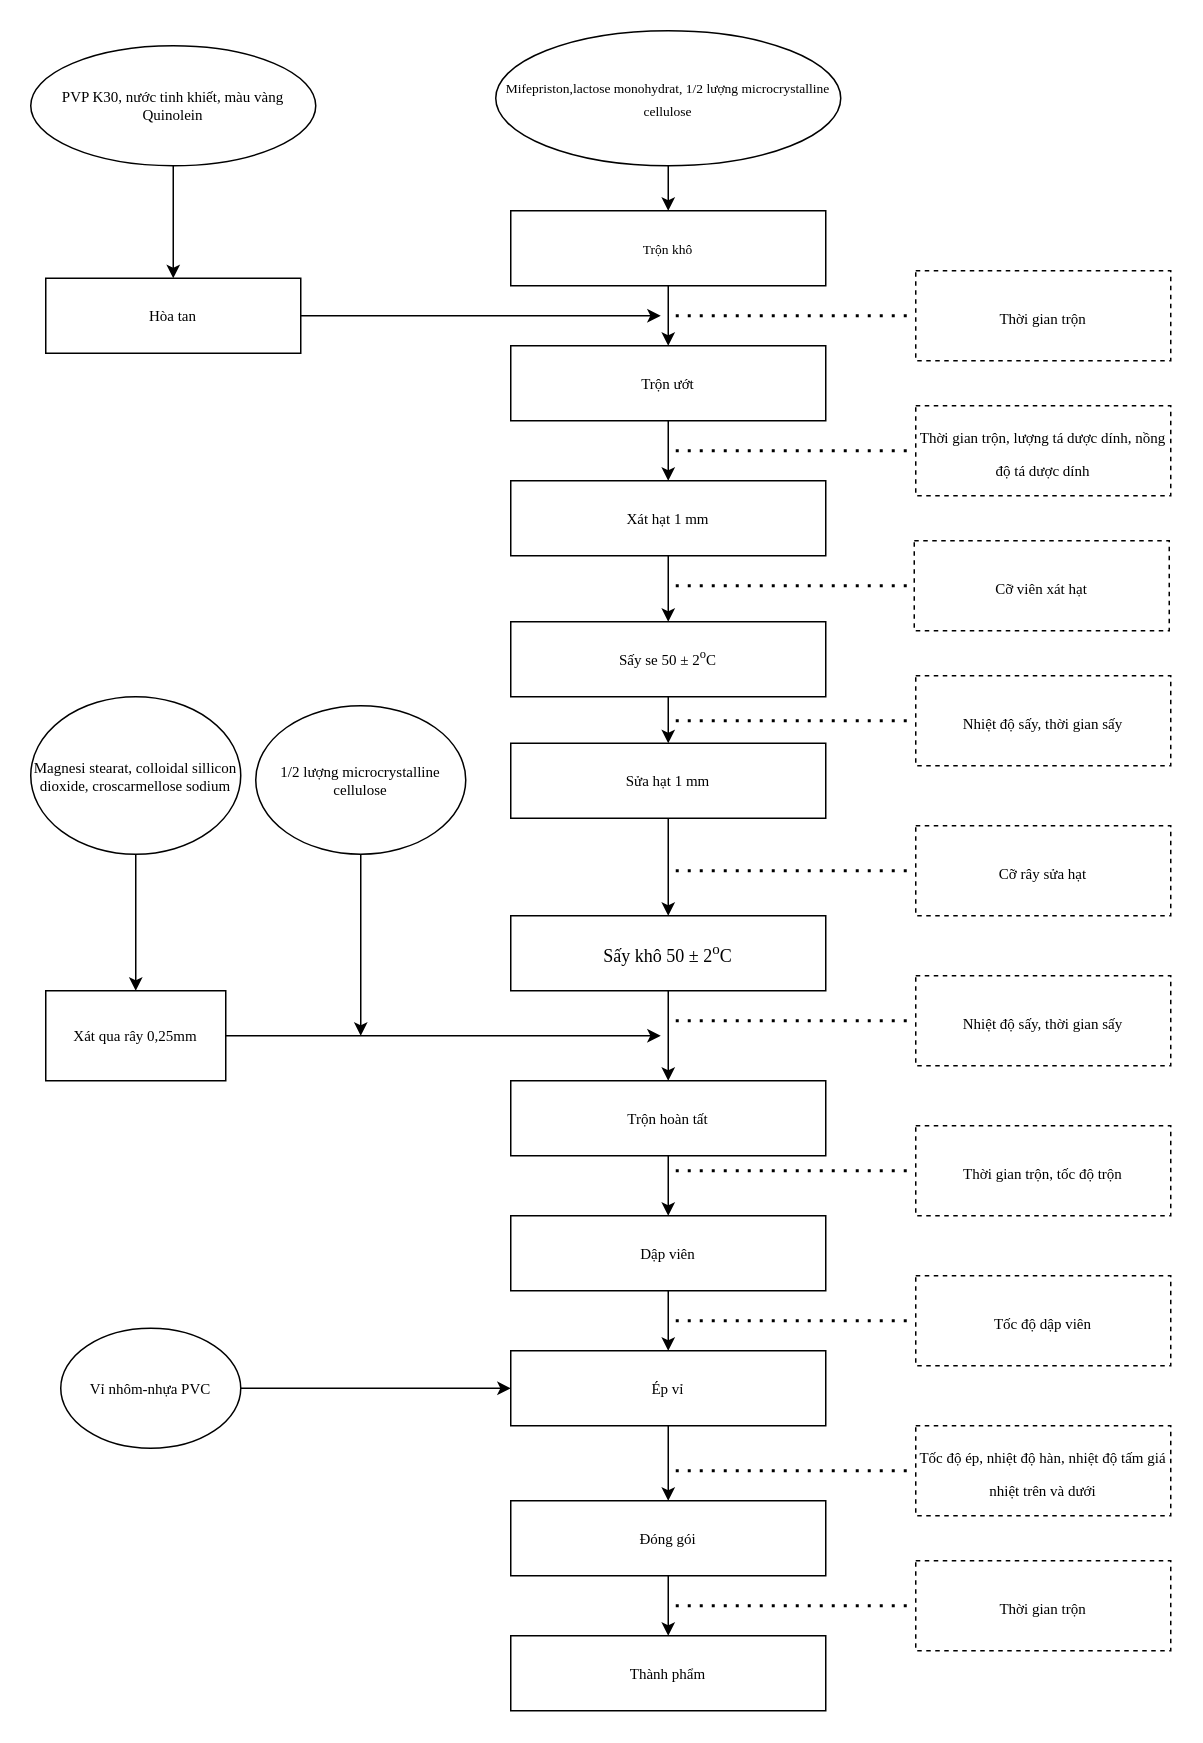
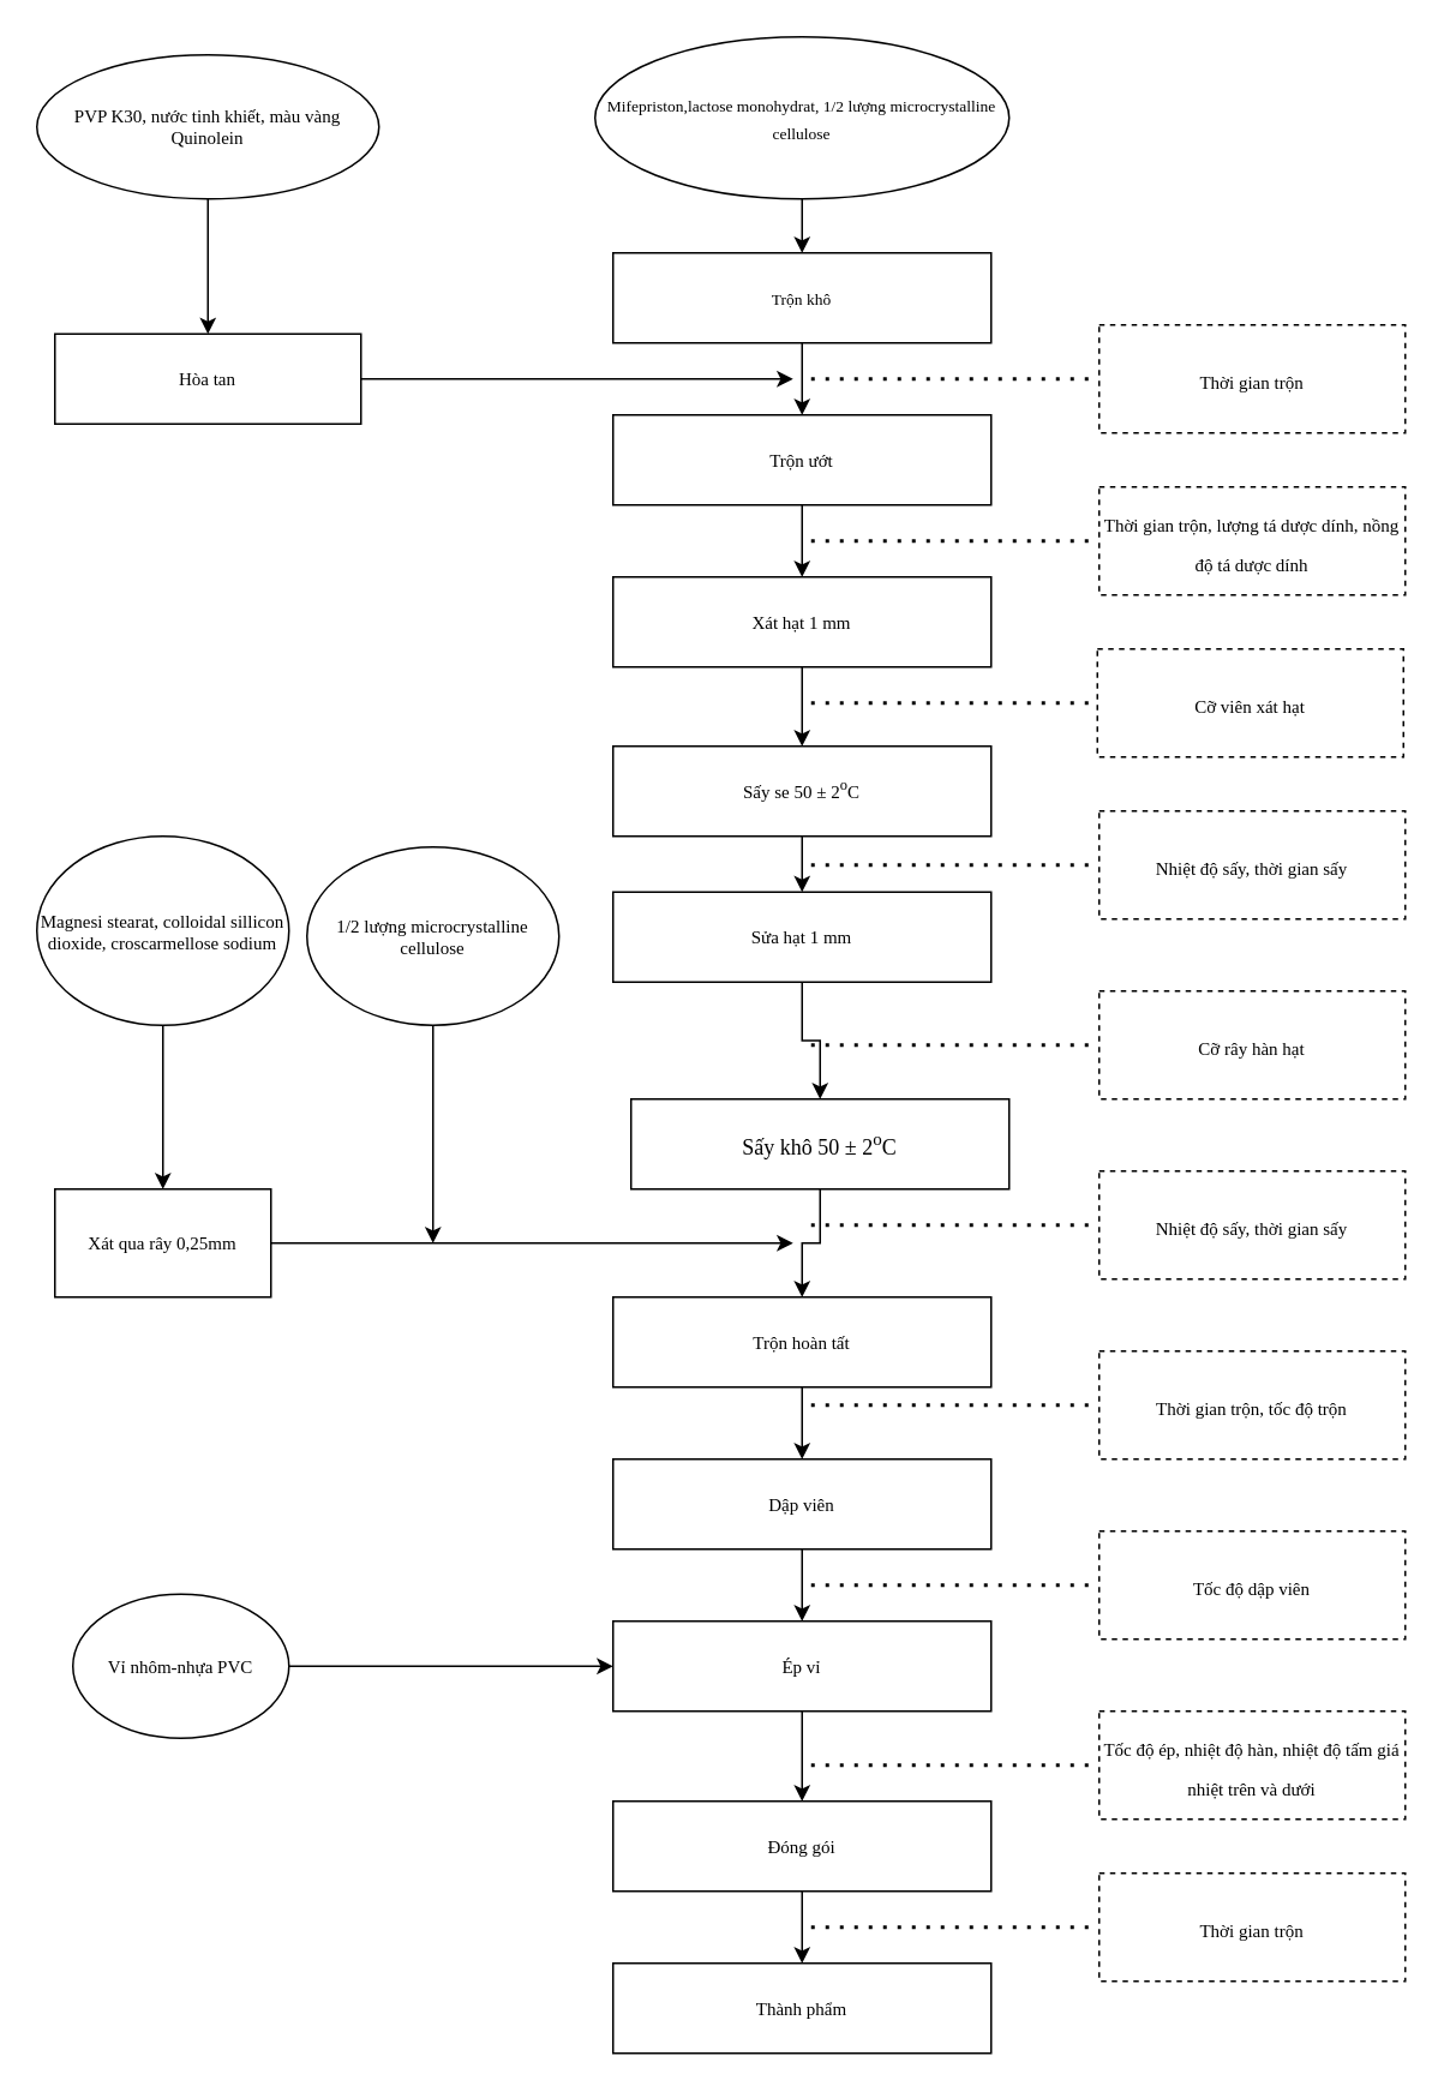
  <mxCell id="0" />
  <mxCell id="1" parent="0" />
  <mxCell id="2" value="" style="edgeStyle=orthogonalEdgeStyle;rounded=0;orthogonalLoop=1;jettySize=auto;html=1;fontSize=9;fontFamily=Times New Roman;" edge="1" parent="1" source="3" target="5"><mxGeometry relative="1" as="geometry" /></mxCell>
  <mxCell id="3" value="&lt;font style=&quot;font-size: 9px;&quot;&gt;Mifepriston,lactose monohydrat, 1/2 lượng microcrystalline cellulose&lt;/font&gt;" style="ellipse;whiteSpace=wrap;html=1;fontFamily=Times New Roman;" vertex="1" parent="1"><mxGeometry x="330" y="20" width="230" height="90" as="geometry" /></mxCell>
  <mxCell id="4" value="" style="edgeStyle=orthogonalEdgeStyle;rounded=0;orthogonalLoop=1;jettySize=auto;html=1;fontSize=18;fontFamily=Times New Roman;" edge="1" parent="1" source="5" target="7"><mxGeometry relative="1" as="geometry" /></mxCell>
  <mxCell id="5" value="&lt;font style=&quot;font-size: 9px;&quot;&gt;Trộn khô&lt;/font&gt;" style="whiteSpace=wrap;html=1;fontFamily=Times New Roman;" vertex="1" parent="1"><mxGeometry x="340" y="140" width="210" height="50" as="geometry" /></mxCell>
  <mxCell id="6" value="" style="edgeStyle=orthogonalEdgeStyle;rounded=0;orthogonalLoop=1;jettySize=auto;html=1;fontSize=18;fontFamily=Times New Roman;" edge="1" parent="1" source="7" target="9"><mxGeometry relative="1" as="geometry" /></mxCell>
  <mxCell id="7" value="&lt;font style=&quot;font-size: 10px;&quot;&gt;Trộn ướt&lt;/font&gt;" style="whiteSpace=wrap;html=1;fontFamily=Times New Roman;" vertex="1" parent="1"><mxGeometry x="340" y="230" width="210" height="50" as="geometry" /></mxCell>
  <mxCell id="8" value="" style="edgeStyle=orthogonalEdgeStyle;rounded=0;orthogonalLoop=1;jettySize=auto;html=1;fontSize=18;fontFamily=Times New Roman;" edge="1" parent="1" source="9" target="11"><mxGeometry relative="1" as="geometry" /></mxCell>
  <mxCell id="9" value="&lt;font style=&quot;font-size: 10px;&quot;&gt;Xát hạt 1 mm&lt;/font&gt;" style="whiteSpace=wrap;html=1;fontFamily=Times New Roman;" vertex="1" parent="1"><mxGeometry x="340" y="320" width="210" height="50" as="geometry" /></mxCell>
  <mxCell id="10" value="" style="edgeStyle=orthogonalEdgeStyle;rounded=0;orthogonalLoop=1;jettySize=auto;html=1;fontSize=18;fontFamily=Times New Roman;" edge="1" parent="1" source="11" target="13"><mxGeometry relative="1" as="geometry" /></mxCell>
  <mxCell id="11" value="&lt;font style=&quot;font-size: 10px;&quot;&gt;Sấy se 50&lt;span lang=&quot;EN-US&quot;&gt; ± 2&lt;sup&gt;o&lt;/sup&gt;C&lt;br&gt;&lt;/span&gt;&lt;/font&gt;" style="whiteSpace=wrap;html=1;fontFamily=Times New Roman;" vertex="1" parent="1"><mxGeometry x="340" y="414" width="210" height="50" as="geometry" /></mxCell>
  <mxCell id="12" value="" style="edgeStyle=orthogonalEdgeStyle;rounded=0;orthogonalLoop=1;jettySize=auto;html=1;fontSize=18;fontFamily=Times New Roman;" edge="1" parent="1" source="13" target="15"><mxGeometry relative="1" as="geometry" /></mxCell>
  <mxCell id="13" value="&lt;font style=&quot;font-size: 10px;&quot;&gt;Sửa hạt 1 mm&lt;br&gt;&lt;/font&gt;" style="whiteSpace=wrap;html=1;fontFamily=Times New Roman;" vertex="1" parent="1"><mxGeometry x="340" y="495" width="210" height="50" as="geometry" /></mxCell>
  <mxCell id="14" value="" style="edgeStyle=orthogonalEdgeStyle;rounded=0;orthogonalLoop=1;jettySize=auto;html=1;fontSize=18;fontFamily=Times New Roman;" edge="1" parent="1" source="15" target="17"><mxGeometry relative="1" as="geometry" /></mxCell>
- <mxCell id="15" value="Sấy khô 50&lt;span lang=&quot;EN-US&quot;&gt; ± 2&lt;sup&gt;o&lt;/sup&gt;C&lt;/span&gt;" style="whiteSpace=wrap;html=1;fontFamily=Times New Roman;" vertex="1" parent="1"><mxGeometry x="340" y="610" width="210" height="50" as="geometry" /></mxCell>
+ <mxCell id="15" value="Sấy khô 50&lt;span lang=&quot;EN-US&quot;&gt; ± 2&lt;sup&gt;o&lt;/sup&gt;C&lt;/span&gt;" style="whiteSpace=wrap;html=1;fontFamily=Times New Roman;" vertex="1" parent="1"><mxGeometry x="350" y="610" width="210" height="50" as="geometry" /></mxCell>
  <mxCell id="16" value="" style="edgeStyle=orthogonalEdgeStyle;rounded=0;orthogonalLoop=1;jettySize=auto;html=1;fontSize=18;fontFamily=Times New Roman;" edge="1" parent="1" source="17" target="19"><mxGeometry relative="1" as="geometry" /></mxCell>
  <mxCell id="17" value="&lt;font style=&quot;font-size: 10px;&quot;&gt;Trộn hoàn tất&lt;/font&gt;" style="whiteSpace=wrap;html=1;fontFamily=Times New Roman;" vertex="1" parent="1"><mxGeometry x="340" y="720" width="210" height="50" as="geometry" /></mxCell>
  <mxCell id="18" value="" style="edgeStyle=orthogonalEdgeStyle;rounded=0;orthogonalLoop=1;jettySize=auto;html=1;fontSize=18;fontFamily=Times New Roman;" edge="1" parent="1" source="19" target="21"><mxGeometry relative="1" as="geometry" /></mxCell>
  <mxCell id="19" value="&lt;font style=&quot;font-size: 10px;&quot;&gt;Dập viên&lt;/font&gt;" style="whiteSpace=wrap;html=1;fontFamily=Times New Roman;" vertex="1" parent="1"><mxGeometry x="340" y="810" width="210" height="50" as="geometry" /></mxCell>
  <mxCell id="20" value="" style="edgeStyle=orthogonalEdgeStyle;rounded=0;orthogonalLoop=1;jettySize=auto;html=1;fontSize=18;fontFamily=Times New Roman;" edge="1" parent="1" source="21" target="23"><mxGeometry relative="1" as="geometry" /></mxCell>
  <mxCell id="21" value="&lt;font style=&quot;font-size: 10px;&quot;&gt;Ép vỉ&lt;/font&gt;" style="whiteSpace=wrap;html=1;fontFamily=Times New Roman;" vertex="1" parent="1"><mxGeometry x="340" y="900" width="210" height="50" as="geometry" /></mxCell>
  <mxCell id="22" value="" style="edgeStyle=orthogonalEdgeStyle;rounded=0;orthogonalLoop=1;jettySize=auto;html=1;fontSize=18;fontFamily=Times New Roman;" edge="1" parent="1" source="23" target="24"><mxGeometry relative="1" as="geometry" /></mxCell>
  <mxCell id="23" value="&lt;font style=&quot;font-size: 10px;&quot;&gt;Đóng gói&lt;/font&gt;" style="whiteSpace=wrap;html=1;fontFamily=Times New Roman;" vertex="1" parent="1"><mxGeometry x="340" y="1000" width="210" height="50" as="geometry" /></mxCell>
  <mxCell id="24" value="&lt;font style=&quot;font-size: 10px;&quot;&gt;Thành phẩm&lt;/font&gt;" style="whiteSpace=wrap;html=1;fontFamily=Times New Roman;" vertex="1" parent="1"><mxGeometry x="340" y="1090" width="210" height="50" as="geometry" /></mxCell>
  <mxCell id="25" value="&lt;font style=&quot;font-size: 10px;&quot;&gt;Thời gian trộn&lt;/font&gt;" style="rounded=0;whiteSpace=wrap;html=1;fontSize=18;dashed=1;fontFamily=Times New Roman;" vertex="1" parent="1"><mxGeometry x="610" y="180" width="170" height="60" as="geometry" /></mxCell>
  <mxCell id="26" value="" style="endArrow=none;dashed=1;html=1;dashPattern=1 3;strokeWidth=2;rounded=0;fontSize=18;entryX=0;entryY=0.5;entryDx=0;entryDy=0;fontFamily=Times New Roman;" edge="1" parent="1" target="25"><mxGeometry width="50" height="50" relative="1" as="geometry"><mxPoint x="450" y="210" as="sourcePoint" /><mxPoint x="570" y="390" as="targetPoint" /></mxGeometry></mxCell>
  <mxCell id="27" value="&lt;div&gt;&lt;font style=&quot;font-size: 10px;&quot;&gt;Thời gian trộn, lượng tá dược dính, nồng độ tá dược dính&lt;/font&gt;&lt;/div&gt;" style="rounded=0;whiteSpace=wrap;html=1;fontSize=18;dashed=1;fontFamily=Times New Roman;" vertex="1" parent="1"><mxGeometry x="610" y="270" width="170" height="60" as="geometry" /></mxCell>
  <mxCell id="28" value="" style="endArrow=none;dashed=1;html=1;dashPattern=1 3;strokeWidth=2;rounded=0;fontSize=18;entryX=0;entryY=0.5;entryDx=0;entryDy=0;fontFamily=Times New Roman;" edge="1" parent="1" target="27"><mxGeometry width="50" height="50" relative="1" as="geometry"><mxPoint x="450" y="300" as="sourcePoint" /><mxPoint x="570" y="480" as="targetPoint" /></mxGeometry></mxCell>
  <mxCell id="29" value="&lt;font style=&quot;font-size: 10px;&quot;&gt;Cỡ viên xát hạt&lt;br&gt;&lt;/font&gt;" style="rounded=0;whiteSpace=wrap;html=1;fontSize=18;dashed=1;fontFamily=Times New Roman;" vertex="1" parent="1"><mxGeometry x="609" y="360" width="170" height="60" as="geometry" /></mxCell>
  <mxCell id="30" value="" style="endArrow=none;dashed=1;html=1;dashPattern=1 3;strokeWidth=2;rounded=0;fontSize=18;entryX=0;entryY=0.5;entryDx=0;entryDy=0;fontFamily=Times New Roman;" edge="1" parent="1" target="29"><mxGeometry width="50" height="50" relative="1" as="geometry"><mxPoint x="450" y="390" as="sourcePoint" /><mxPoint x="570" y="570" as="targetPoint" /></mxGeometry></mxCell>
  <mxCell id="31" value="&lt;font style=&quot;font-size: 10px;&quot;&gt;Nhiệt độ sấy, thời gian sấy&lt;br&gt;&lt;/font&gt;" style="rounded=0;whiteSpace=wrap;html=1;fontSize=18;dashed=1;fontFamily=Times New Roman;" vertex="1" parent="1"><mxGeometry x="610" y="450" width="170" height="60" as="geometry" /></mxCell>
  <mxCell id="32" value="" style="endArrow=none;dashed=1;html=1;dashPattern=1 3;strokeWidth=2;rounded=0;fontSize=18;entryX=0;entryY=0.5;entryDx=0;entryDy=0;fontFamily=Times New Roman;" edge="1" parent="1" target="31"><mxGeometry width="50" height="50" relative="1" as="geometry"><mxPoint x="450" y="480" as="sourcePoint" /><mxPoint x="570" y="660" as="targetPoint" /></mxGeometry></mxCell>
- <mxCell id="33" value="&lt;font style=&quot;font-size: 10px;&quot;&gt;Cỡ rây sửa hạt&lt;br&gt;&lt;/font&gt;" style="rounded=0;whiteSpace=wrap;html=1;fontSize=18;dashed=1;fontFamily=Times New Roman;" vertex="1" parent="1"><mxGeometry x="610" y="550" width="170" height="60" as="geometry" /></mxCell>
+ <mxCell id="33" value="&lt;font style=&quot;font-size: 10px;&quot;&gt;Cỡ rây hàn hạt&lt;br&gt;&lt;/font&gt;" style="rounded=0;whiteSpace=wrap;html=1;fontSize=18;dashed=1;fontFamily=Times New Roman;" vertex="1" parent="1"><mxGeometry x="610" y="550" width="170" height="60" as="geometry" /></mxCell>
  <mxCell id="34" value="" style="endArrow=none;dashed=1;html=1;dashPattern=1 3;strokeWidth=2;rounded=0;fontSize=18;entryX=0;entryY=0.5;entryDx=0;entryDy=0;fontFamily=Times New Roman;" edge="1" parent="1" target="33"><mxGeometry width="50" height="50" relative="1" as="geometry"><mxPoint x="450" y="580" as="sourcePoint" /><mxPoint x="570" y="760" as="targetPoint" /></mxGeometry></mxCell>
  <mxCell id="35" value="&lt;font style=&quot;font-size: 10px;&quot;&gt;Nhiệt độ sấy, thời gian sấy&lt;br&gt;&lt;/font&gt;" style="rounded=0;whiteSpace=wrap;html=1;fontSize=18;dashed=1;fontFamily=Times New Roman;" vertex="1" parent="1"><mxGeometry x="610" y="650" width="170" height="60" as="geometry" /></mxCell>
  <mxCell id="36" value="" style="endArrow=none;dashed=1;html=1;dashPattern=1 3;strokeWidth=2;rounded=0;fontSize=18;entryX=0;entryY=0.5;entryDx=0;entryDy=0;fontFamily=Times New Roman;" edge="1" parent="1" target="35"><mxGeometry width="50" height="50" relative="1" as="geometry"><mxPoint x="450" y="680" as="sourcePoint" /><mxPoint x="570" y="860" as="targetPoint" /></mxGeometry></mxCell>
  <mxCell id="37" value="&lt;font style=&quot;font-size: 10px;&quot;&gt;Thời gian trộn, tốc độ trộn&lt;br&gt;&lt;/font&gt;" style="rounded=0;whiteSpace=wrap;html=1;fontSize=18;dashed=1;fontFamily=Times New Roman;" vertex="1" parent="1"><mxGeometry x="610" y="750" width="170" height="60" as="geometry" /></mxCell>
  <mxCell id="38" value="" style="endArrow=none;dashed=1;html=1;dashPattern=1 3;strokeWidth=2;rounded=0;fontSize=18;entryX=0;entryY=0.5;entryDx=0;entryDy=0;fontFamily=Times New Roman;" edge="1" parent="1" target="37"><mxGeometry width="50" height="50" relative="1" as="geometry"><mxPoint x="450" y="780" as="sourcePoint" /><mxPoint x="570" y="960" as="targetPoint" /></mxGeometry></mxCell>
  <mxCell id="39" value="&lt;font style=&quot;font-size: 10px;&quot;&gt;Tốc độ dập viên&lt;br&gt;&lt;/font&gt;" style="rounded=0;whiteSpace=wrap;html=1;fontSize=18;dashed=1;fontFamily=Times New Roman;" vertex="1" parent="1"><mxGeometry x="610" y="850" width="170" height="60" as="geometry" /></mxCell>
  <mxCell id="40" value="" style="endArrow=none;dashed=1;html=1;dashPattern=1 3;strokeWidth=2;rounded=0;fontSize=18;entryX=0;entryY=0.5;entryDx=0;entryDy=0;fontFamily=Times New Roman;" edge="1" parent="1" target="39"><mxGeometry width="50" height="50" relative="1" as="geometry"><mxPoint x="450" y="880" as="sourcePoint" /><mxPoint x="570" y="1060" as="targetPoint" /></mxGeometry></mxCell>
  <mxCell id="41" value="&lt;font style=&quot;font-size: 10px;&quot;&gt;Tốc độ ép, nhiệt độ hàn, nhiệt độ tấm giá nhiệt trên và dưới&lt;br&gt;&lt;/font&gt;" style="rounded=0;whiteSpace=wrap;html=1;fontSize=18;dashed=1;fontFamily=Times New Roman;" vertex="1" parent="1"><mxGeometry x="610" y="950" width="170" height="60" as="geometry" /></mxCell>
  <mxCell id="42" value="" style="endArrow=none;dashed=1;html=1;dashPattern=1 3;strokeWidth=2;rounded=0;fontSize=18;entryX=0;entryY=0.5;entryDx=0;entryDy=0;fontFamily=Times New Roman;" edge="1" parent="1" target="41"><mxGeometry width="50" height="50" relative="1" as="geometry"><mxPoint x="450" y="980" as="sourcePoint" /><mxPoint x="570" y="1160" as="targetPoint" /></mxGeometry></mxCell>
  <mxCell id="43" value="&lt;font style=&quot;font-size: 10px;&quot;&gt;Thời gian trộn&lt;/font&gt;" style="rounded=0;whiteSpace=wrap;html=1;fontSize=18;dashed=1;fontFamily=Times New Roman;" vertex="1" parent="1"><mxGeometry x="610" y="1040" width="170" height="60" as="geometry" /></mxCell>
  <mxCell id="44" value="" style="endArrow=none;dashed=1;html=1;dashPattern=1 3;strokeWidth=2;rounded=0;fontSize=18;entryX=0;entryY=0.5;entryDx=0;entryDy=0;fontFamily=Times New Roman;" edge="1" parent="1" target="43"><mxGeometry width="50" height="50" relative="1" as="geometry"><mxPoint x="450" y="1070" as="sourcePoint" /><mxPoint x="570" y="1250" as="targetPoint" /></mxGeometry></mxCell>
  <mxCell id="45" value="" style="edgeStyle=orthogonalEdgeStyle;rounded=0;orthogonalLoop=1;jettySize=auto;html=1;fontSize=10;fontFamily=Times New Roman;" edge="1" parent="1" source="46" target="48"><mxGeometry relative="1" as="geometry" /></mxCell>
  <mxCell id="46" value="&lt;font style=&quot;font-size: 10px;&quot;&gt;PVP K30, nước tinh khiết, màu vàng Quinolein&lt;/font&gt;" style="ellipse;whiteSpace=wrap;html=1;fontSize=10;fontFamily=Times New Roman;" vertex="1" parent="1"><mxGeometry x="20" y="30" width="190" height="80" as="geometry" /></mxCell>
  <mxCell id="47" style="edgeStyle=orthogonalEdgeStyle;rounded=0;orthogonalLoop=1;jettySize=auto;html=1;fontSize=10;fontFamily=Times New Roman;" edge="1" parent="1" source="48"><mxGeometry relative="1" as="geometry"><mxPoint x="440" y="210" as="targetPoint" /></mxGeometry></mxCell>
  <mxCell id="48" value="Hòa tan" style="whiteSpace=wrap;html=1;fontSize=10;fontFamily=Times New Roman;" vertex="1" parent="1"><mxGeometry x="30" y="185" width="170" height="50" as="geometry" /></mxCell>
  <mxCell id="49" value="" style="edgeStyle=orthogonalEdgeStyle;rounded=0;orthogonalLoop=1;jettySize=auto;html=1;fontFamily=Times New Roman;fontSize=10;" edge="1" parent="1" source="50" target="54"><mxGeometry relative="1" as="geometry" /></mxCell>
  <mxCell id="50" value="&lt;font style=&quot;font-size: 10px;&quot;&gt;Magnesi stearat, colloidal sillicon dioxide, croscarmellose sodium&lt;/font&gt;" style="ellipse;whiteSpace=wrap;html=1;fontSize=10;fontFamily=Times New Roman;" vertex="1" parent="1"><mxGeometry x="20" y="464" width="140" height="105" as="geometry" /></mxCell>
  <mxCell id="51" style="edgeStyle=orthogonalEdgeStyle;rounded=0;orthogonalLoop=1;jettySize=auto;html=1;fontFamily=Times New Roman;fontSize=10;" edge="1" parent="1" source="52"><mxGeometry relative="1" as="geometry"><mxPoint x="240" y="690" as="targetPoint" /></mxGeometry></mxCell>
  <mxCell id="52" value="1/2 lượng microcrystalline cellulose" style="ellipse;whiteSpace=wrap;html=1;fontSize=10;fontFamily=Times New Roman;" vertex="1" parent="1"><mxGeometry x="170" y="470" width="140" height="99" as="geometry" /></mxCell>
  <mxCell id="53" style="edgeStyle=orthogonalEdgeStyle;rounded=0;orthogonalLoop=1;jettySize=auto;html=1;fontFamily=Times New Roman;fontSize=10;" edge="1" parent="1" source="54"><mxGeometry relative="1" as="geometry"><mxPoint x="440" y="690" as="targetPoint" /></mxGeometry></mxCell>
  <mxCell id="54" value="Xát qua rây 0,25mm" style="whiteSpace=wrap;html=1;fontSize=10;fontFamily=Times New Roman;" vertex="1" parent="1"><mxGeometry x="30" y="660" width="120" height="60" as="geometry" /></mxCell>
  <mxCell id="55" style="edgeStyle=orthogonalEdgeStyle;rounded=0;orthogonalLoop=1;jettySize=auto;html=1;entryX=0;entryY=0.5;entryDx=0;entryDy=0;fontFamily=Times New Roman;fontSize=10;" edge="1" parent="1" source="56" target="21"><mxGeometry relative="1" as="geometry" /></mxCell>
  <mxCell id="56" value="Vỉ nhôm-nhựa PVC" style="ellipse;whiteSpace=wrap;html=1;fontFamily=Times New Roman;fontSize=10;" vertex="1" parent="1"><mxGeometry x="40" y="885" width="120" height="80" as="geometry" /></mxCell>
